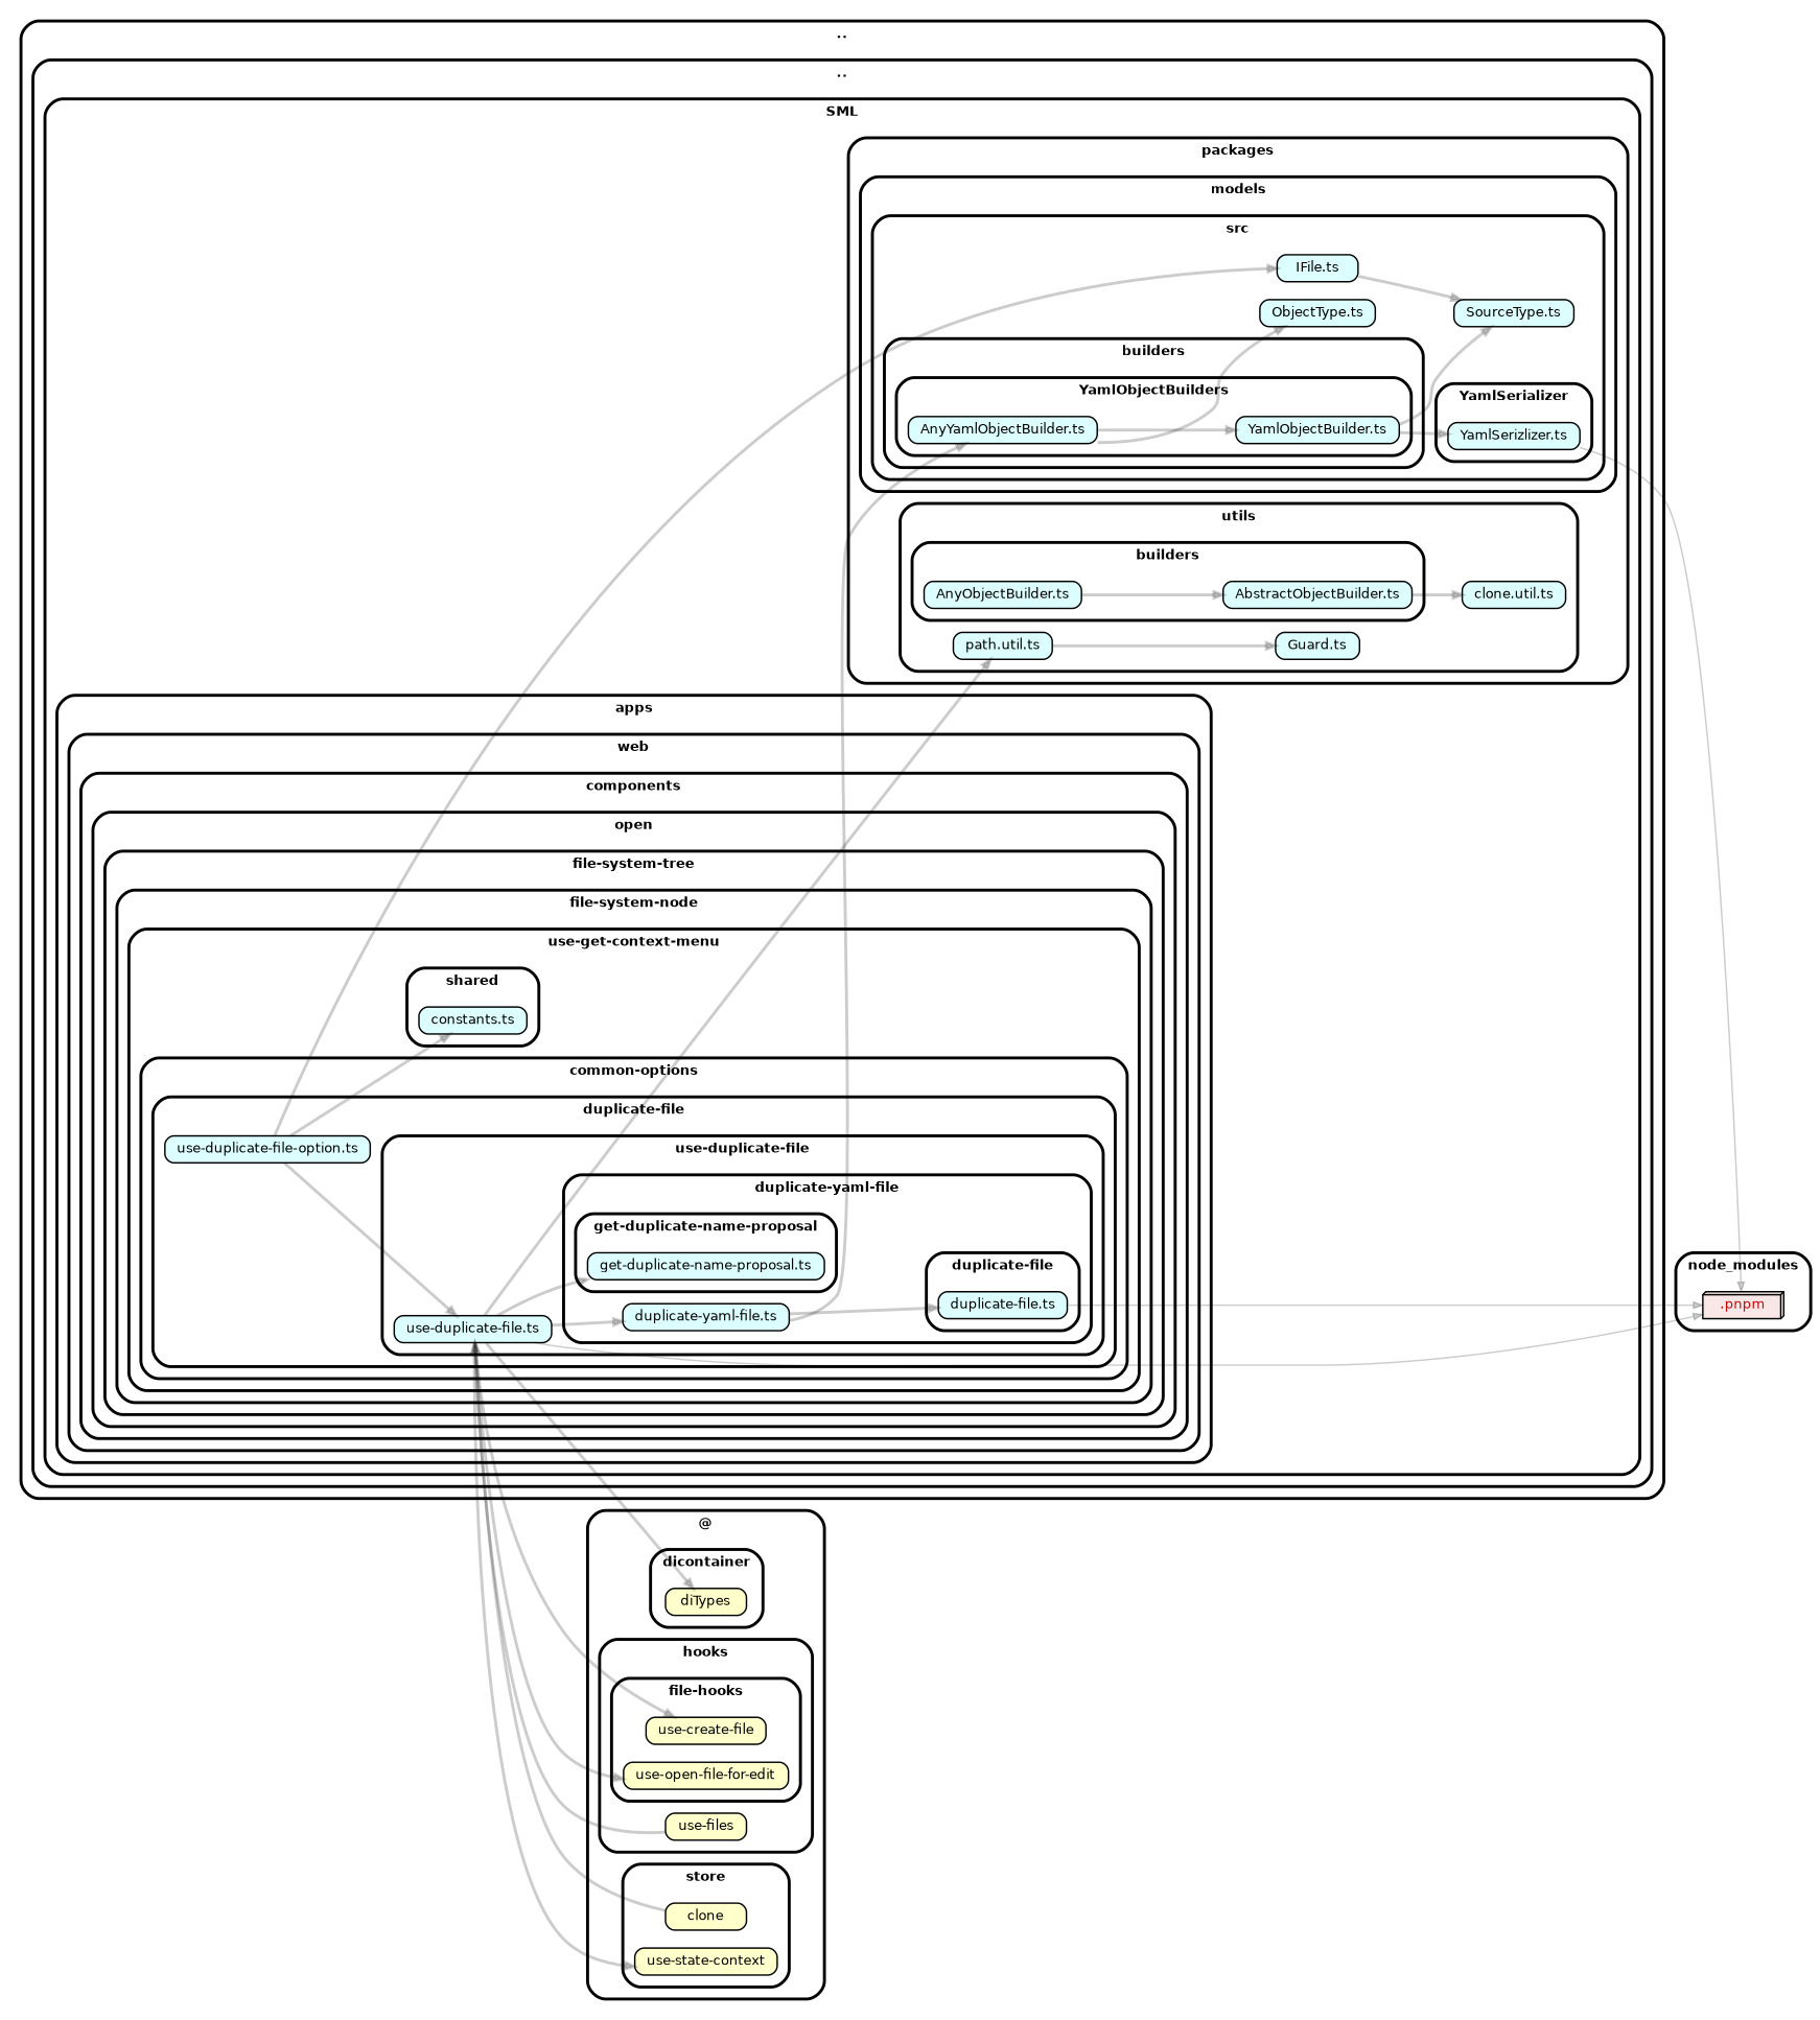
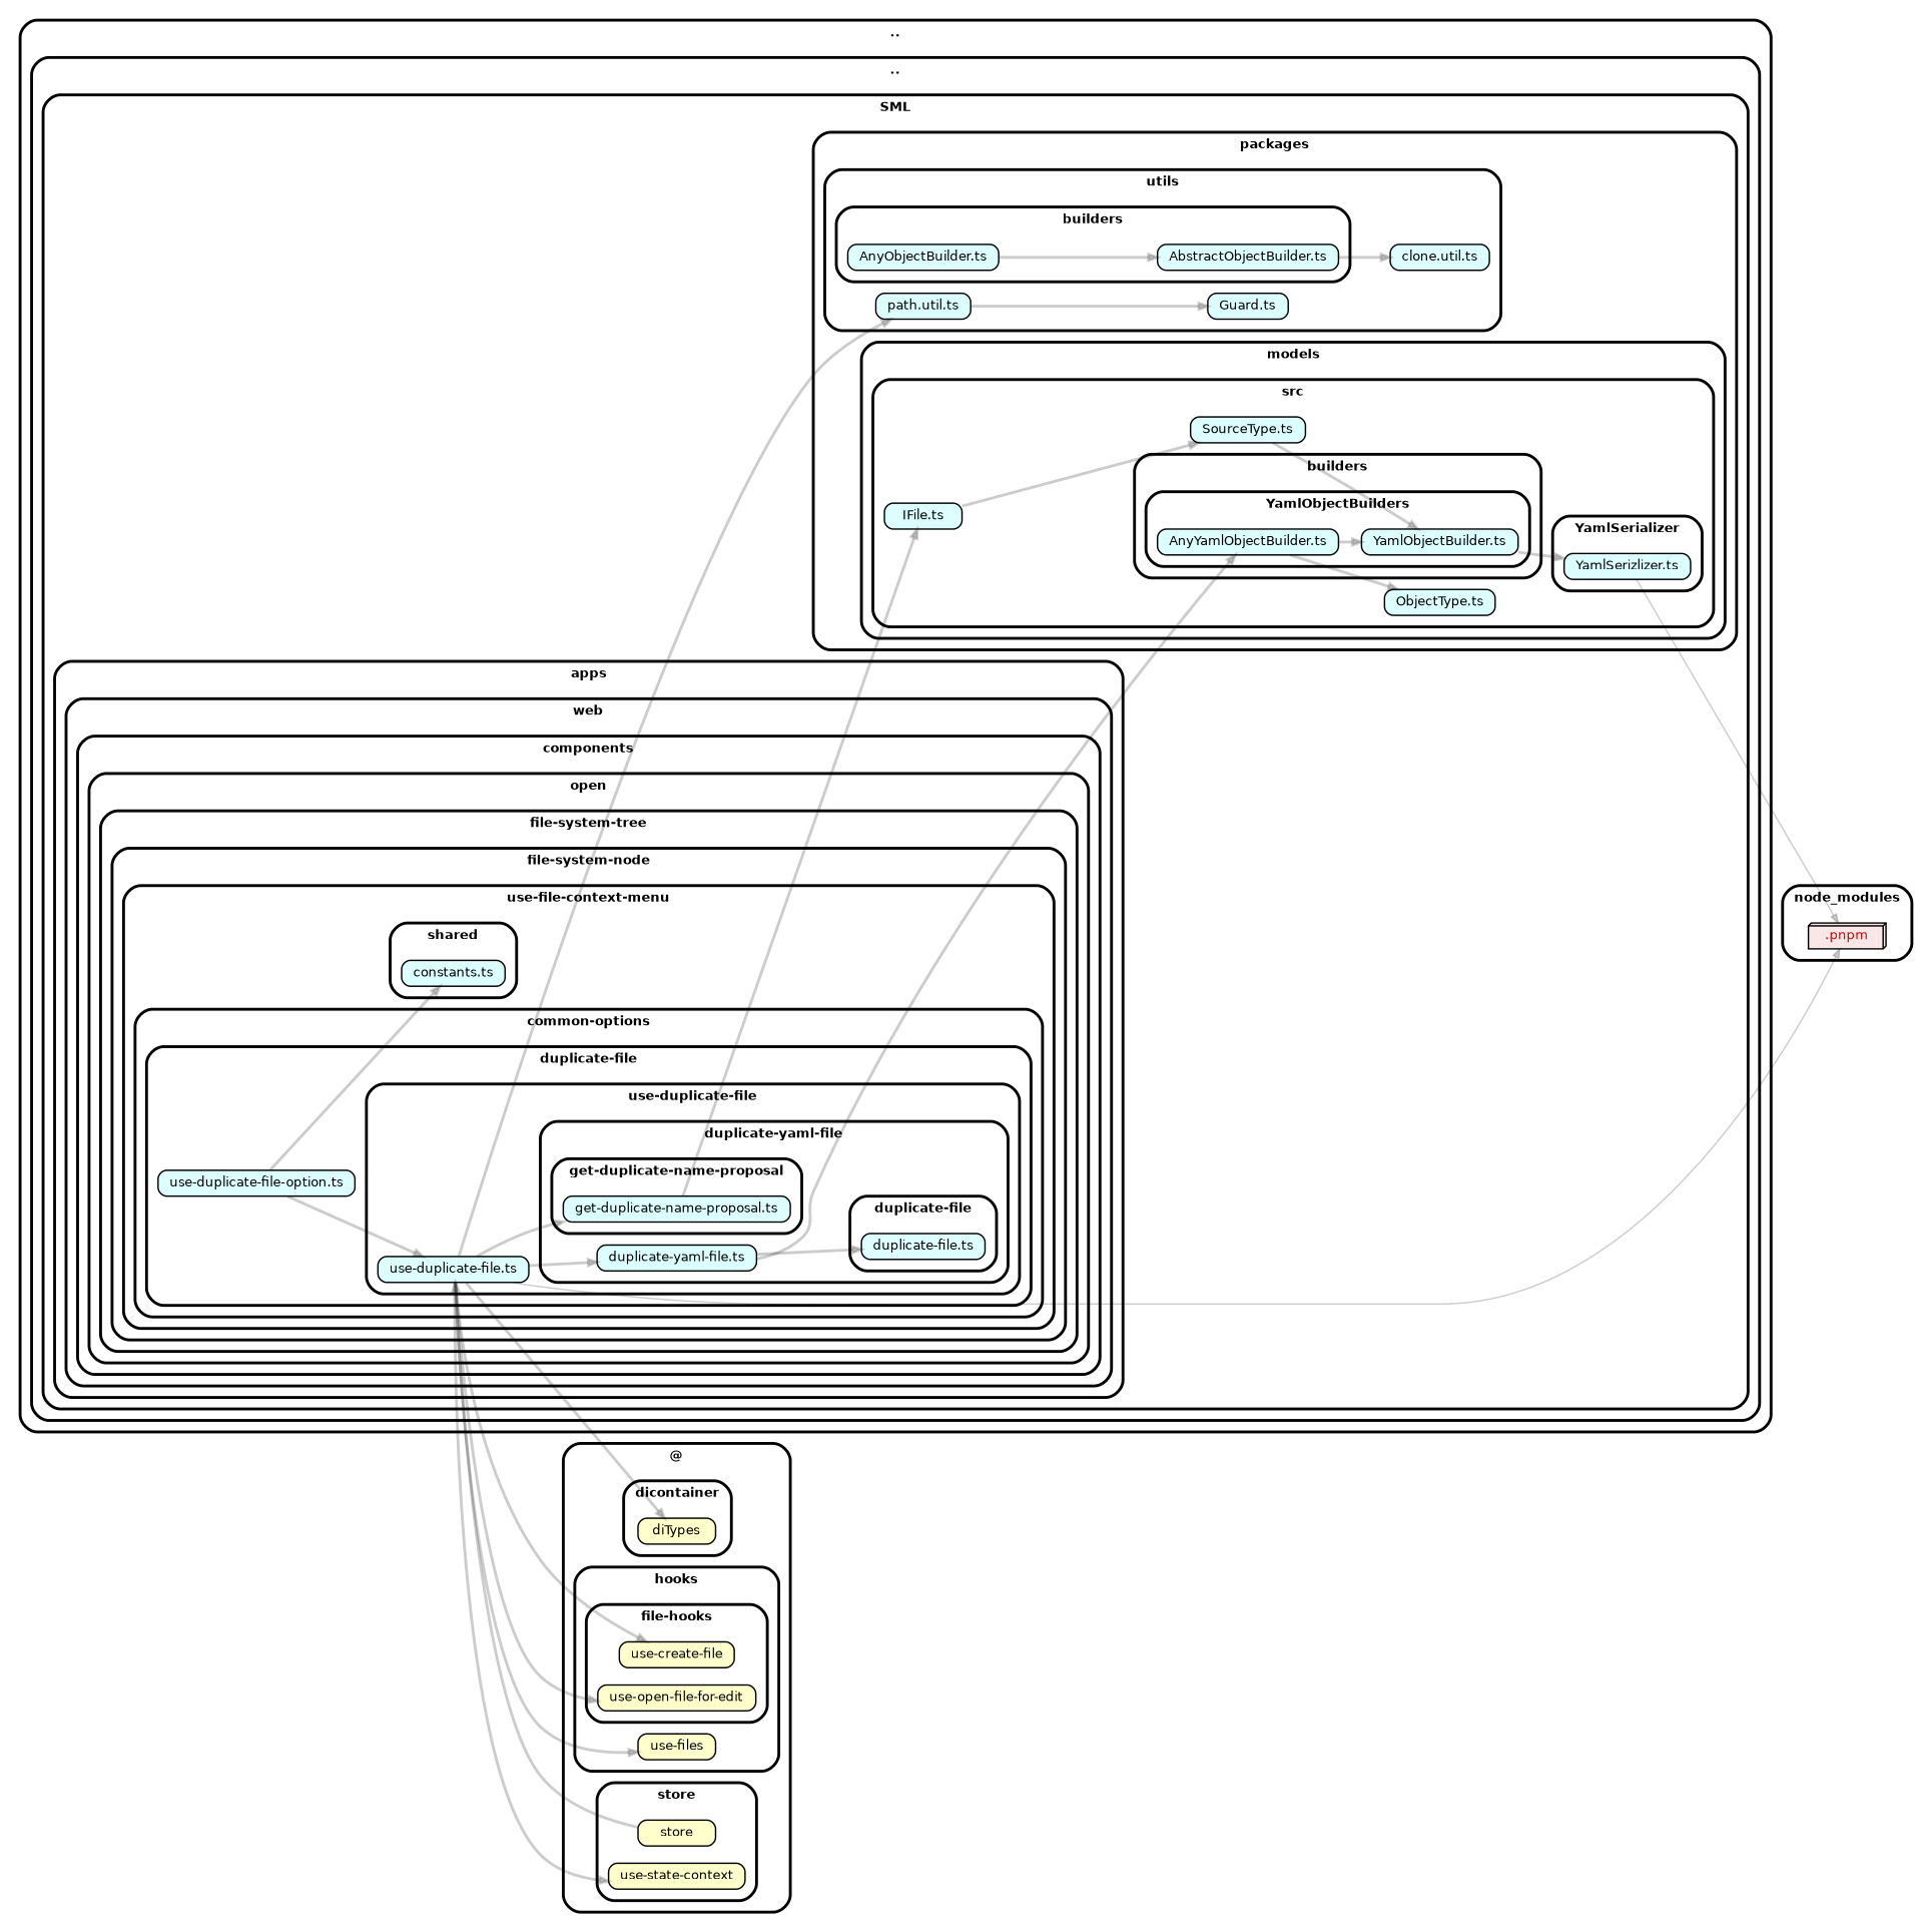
  strict digraph {
    compound=true
    fillcolor="#ffffff"
    fontname="Helvetica-bold"
    fontsize=9
    nodesep=0.16
    rankdir=LR
    ranksep=0.18
    splines=true
    style="rounded,bold,filled"
    node [color=black fillcolor="#ddfeff" fontcolor=black fontname=Helvetica fontsize=9 shape=box style="rounded, filled"]
    edge [arrowhead=normal arrowsize=0.6 color="#00000033" fontname=Helvetica fontsize=9 penwidth=2.0]
    n1 [height=0.2 label=<constants.ts>]
    n2 [height=0.2 label=<duplicate-file.ts>]
    n3 [height=0.2 label=<get-duplicate-name-proposal.ts>]
    n4 [height=0.2 label=<duplicate-yaml-file.ts>]
    n5 [height=0.2 label=<use-duplicate-file.ts>]
    n6 [height=0.2 label=<use-duplicate-file-option.ts>]
    n7 [height=0.2 label=<YamlSerizlizer.ts>]
    n8 [height=0.2 label=<AnyYamlObjectBuilder.ts>]
    n9 [height=0.2 label=<YamlObjectBuilder.ts>]
    n10 [height=0.2 label=<IFile.ts>]
    n11 [height=0.2 label=<SourceType.ts>]
    n12 [height=0.2 label=<ObjectType.ts>]
    n13 [height=0.2 label=<AnyObjectBuilder.ts>]
    n14 [height=0.2 label=<AbstractObjectBuilder.ts>]
    n15 [height=0.2 label=<path.util.ts>]
    n16 [height=0.2 label=<Guard.ts>]
    n17 [height=0.2 label=<clone.util.ts>]
    n18 [fillcolor="#c40b0a1a" fontcolor="#c40b0a" height=0.2 label=<.pnpm> shape=box3d]
    n19 [fillcolor="#ffffcc" height=0.2 label=<diTypes>]
    n20 [fillcolor="#ffffcc" height=0.2 label=<use-create-file>]
    n21 [fillcolor="#ffffcc" height=0.2 label=<use-open-file-for-edit>]
    n22 [fillcolor="#ffffcc" height=0.2 label=<use-files>]
-   n23 [fillcolor="#ffffcc" height=0.2 label=clone]
+   n23 [fillcolor="#ffffcc" height=0.2 label=store]
    n24 [fillcolor="#ffffcc" height=0.2 label=<use-state-context>]
    subgraph cluster_1 {
      label=".."
      subgraph cluster_2 {
        label=".."
        subgraph cluster_3 {
          label=SML
          subgraph cluster_4 {
            label=apps
            subgraph cluster_5 {
              label=web
              subgraph cluster_6 {
                label=components
                subgraph cluster_7 {
                  label=open
                  subgraph cluster_8 {
                    label="file-system-tree"
                    subgraph cluster_9 {
                      label="file-system-node"
                      subgraph cluster_10 {
-                       label="use-get-context-menu"
+                       label="use-file-context-menu"
                        subgraph cluster_11 {
                          label=shared
                          n1
                        }
                        subgraph cluster_12 {
                          label="common-options"
                          subgraph cluster_13 {
                            label="duplicate-file"
                            n6
                            subgraph cluster_14 {
                              label="use-duplicate-file"
                              n5
                              subgraph cluster_15 {
                                label="duplicate-yaml-file"
                                n4
                                subgraph cluster_16 {
                                  label="duplicate-file"
                                  n2
                                }
                                subgraph cluster_17 {
                                  label="get-duplicate-name-proposal"
                                  n3
                                }
                              }
                            }
                          }
                        }
                      }
                    }
                  }
                }
              }
            }
          }
          subgraph cluster_18 {
            label=packages
            subgraph cluster_19 {
              label=models
              subgraph cluster_20 {
                label=src
                n10
                n11
                n12
                subgraph cluster_21 {
                  label=YamlSerializer
                  n7
                }
                subgraph cluster_22 {
                  label=builders
                  subgraph cluster_23 {
                    label=YamlObjectBuilders
                    n8
                    n9
                  }
                }
              }
            }
            subgraph cluster_24 {
              label=utils
              n15
              n16
              n17
              subgraph cluster_25 {
                label=builders
                n13
                n14
              }
            }
          }
        }
      }
    }
    subgraph cluster_26 {
      label=node_modules
      n18
    }
    subgraph cluster_27 {
      label="@"
      subgraph cluster_28 {
        label=dicontainer
        n19
      }
      subgraph cluster_29 {
        label=hooks
        n22
        subgraph cluster_30 {
          label="file-hooks"
          n20
          n21
        }
      }
      subgraph cluster_31 {
        label=store
        n23
        n24
      }
    }
-   n2 -> n18 [penwidth=1.0]
    n4 -> n2
    n4 -> n8
    n5 -> n3
    n5 -> n4
    n5 -> n15
    n5 -> n18 [penwidth=1.0]
    n5 -> n19
    n5 -> n20
    n5 -> n21
-   n22 -> n5
+   n5 -> n22
    n5 -> n24
    n6 -> n1
    n6 -> n5
-   n6 -> n10
+   n3 -> n10
    n7 -> n18 [penwidth=1.0]
    n8 -> n9
    n8 -> n12
    n9 -> n7
-   n9 -> n11
+   n11 -> n9
    n10 -> n11
    n13 -> n14
    n14 -> n17
    n15 -> n16
    n23 -> n5
  }
